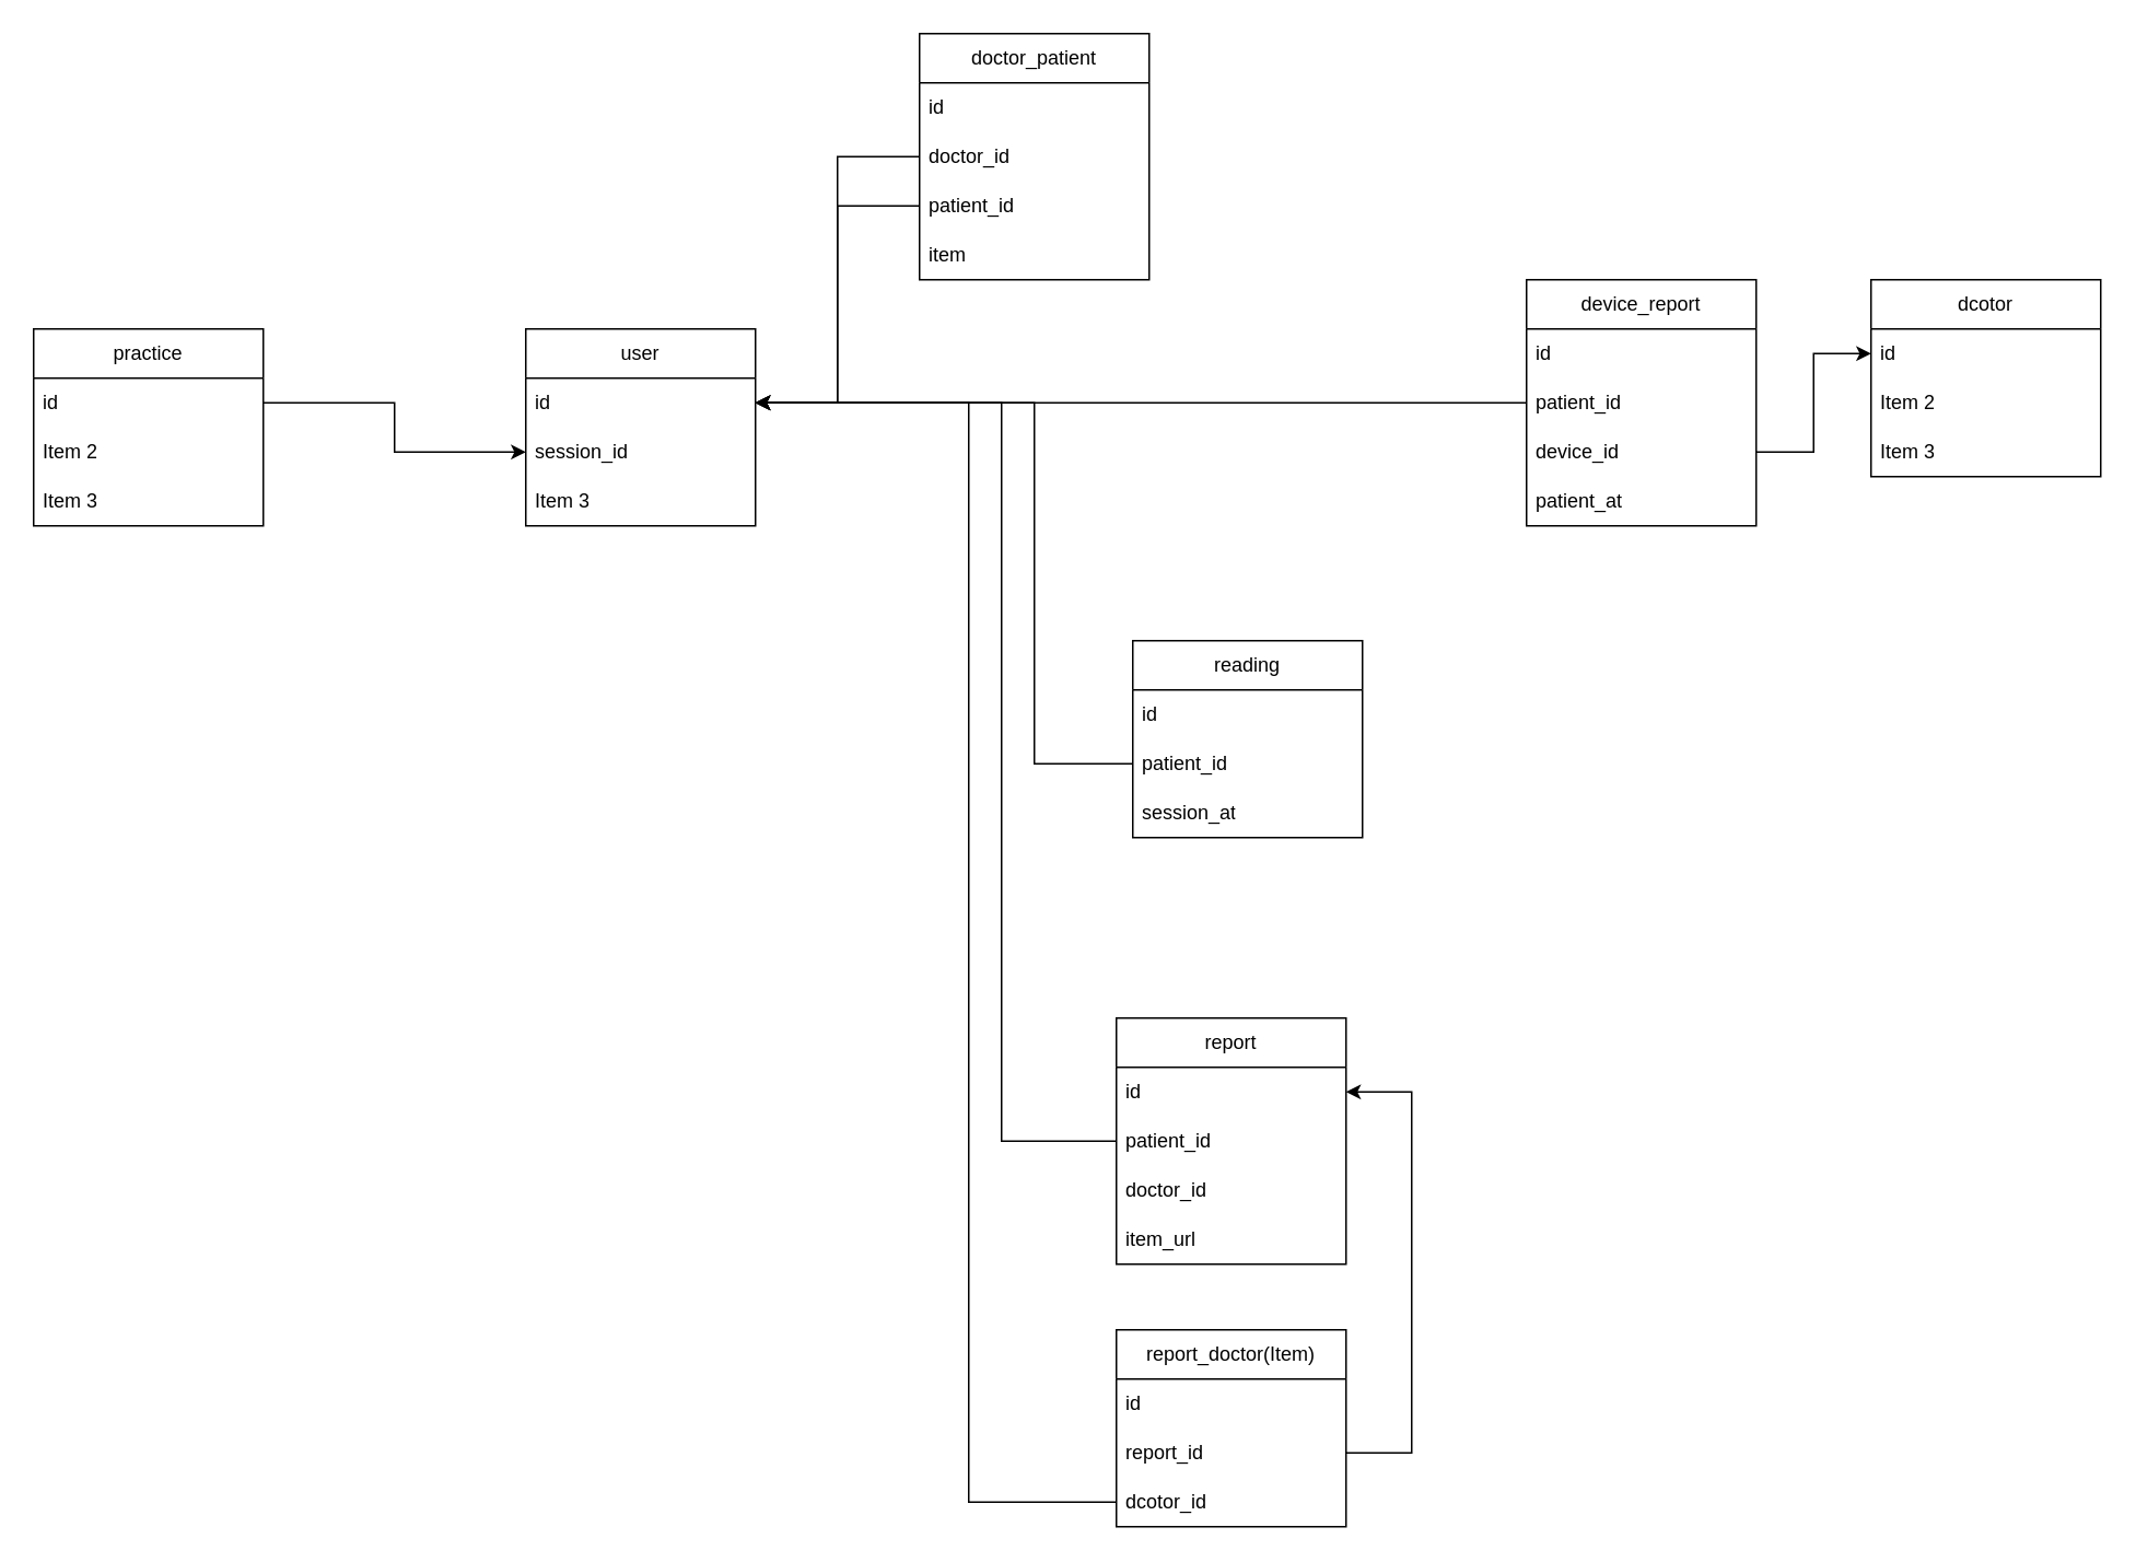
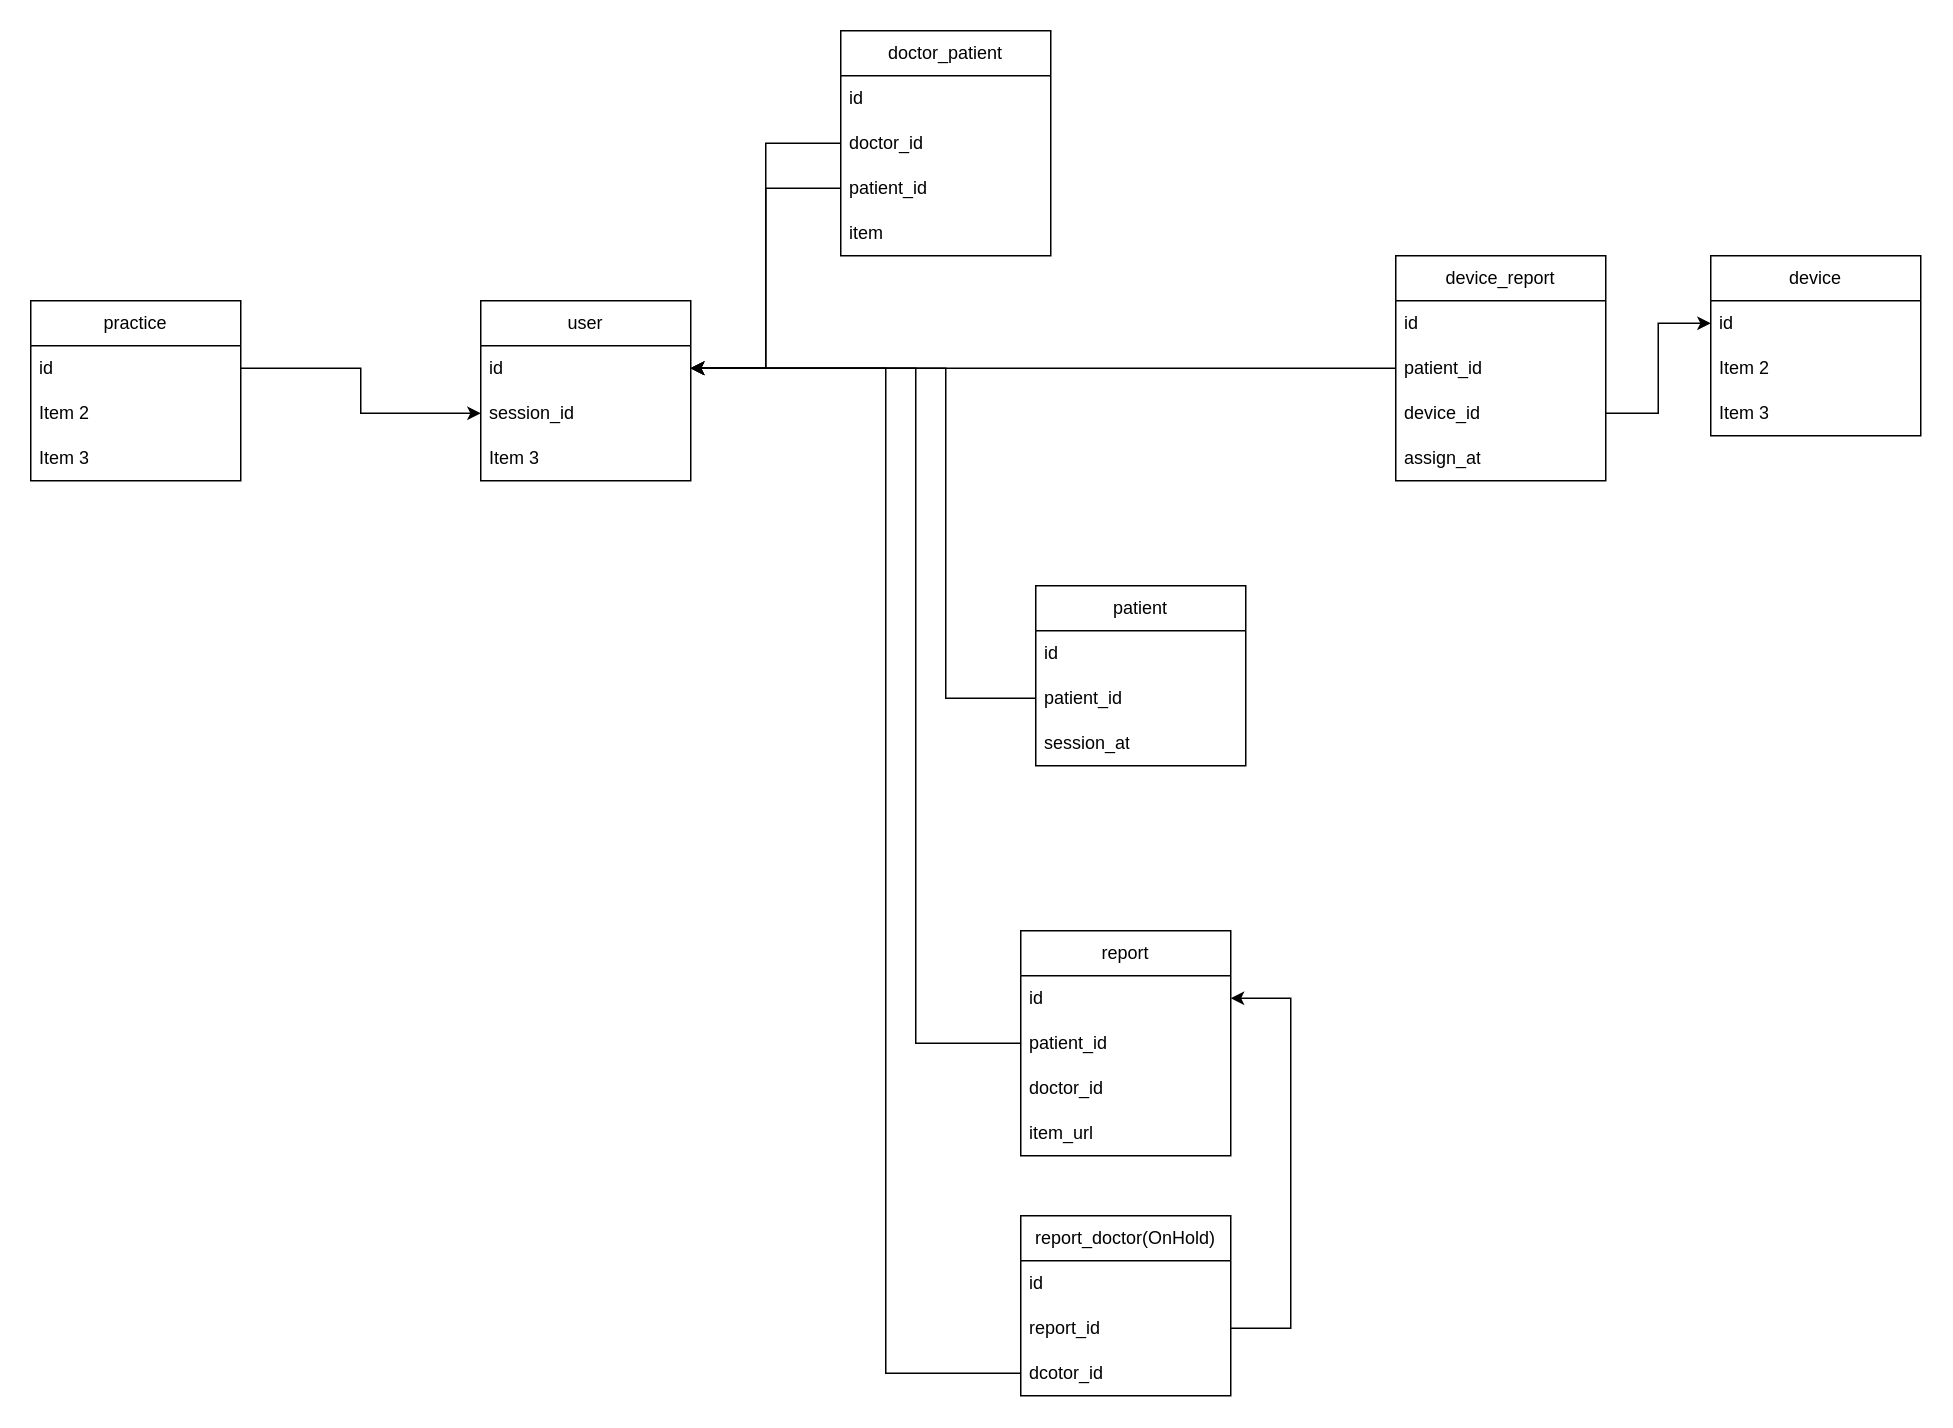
  <mxCell id="0" />
  <mxCell id="1" parent="0" />
  <mxCell id="2" value="practice" style="swimlane;fontStyle=0;childLayout=stackLayout;horizontal=1;startSize=30;horizontalStack=0;resizeParent=1;resizeParentMax=0;resizeLast=0;collapsible=1;marginBottom=0;whiteSpace=wrap;html=1;" parent="1" vertex="1"><mxGeometry x="20" y="200" width="140" height="120" as="geometry" /></mxCell>
  <mxCell id="3" value="id" style="text;strokeColor=none;fillColor=none;align=left;verticalAlign=middle;spacingLeft=4;spacingRight=4;overflow=hidden;points=[[0,0.5],[1,0.5]];portConstraint=eastwest;rotatable=0;whiteSpace=wrap;html=1;" parent="2" vertex="1"><mxGeometry y="30" width="140" height="30" as="geometry" /></mxCell>
  <mxCell id="4" value="Item 2" style="text;strokeColor=none;fillColor=none;align=left;verticalAlign=middle;spacingLeft=4;spacingRight=4;overflow=hidden;points=[[0,0.5],[1,0.5]];portConstraint=eastwest;rotatable=0;whiteSpace=wrap;html=1;" parent="2" vertex="1"><mxGeometry y="60" width="140" height="30" as="geometry" /></mxCell>
  <mxCell id="5" value="Item 3" style="text;strokeColor=none;fillColor=none;align=left;verticalAlign=middle;spacingLeft=4;spacingRight=4;overflow=hidden;points=[[0,0.5],[1,0.5]];portConstraint=eastwest;rotatable=0;whiteSpace=wrap;html=1;" parent="2" vertex="1"><mxGeometry y="90" width="140" height="30" as="geometry" /></mxCell>
  <mxCell id="6" value="user" style="swimlane;fontStyle=0;childLayout=stackLayout;horizontal=1;startSize=30;horizontalStack=0;resizeParent=1;resizeParentMax=0;resizeLast=0;collapsible=1;marginBottom=0;whiteSpace=wrap;html=1;" parent="1" vertex="1"><mxGeometry x="320" y="200" width="140" height="120" as="geometry" /></mxCell>
  <mxCell id="7" value="id" style="text;strokeColor=none;fillColor=none;align=left;verticalAlign=middle;spacingLeft=4;spacingRight=4;overflow=hidden;points=[[0,0.5],[1,0.5]];portConstraint=eastwest;rotatable=0;whiteSpace=wrap;html=1;" parent="6" vertex="1"><mxGeometry y="30" width="140" height="30" as="geometry" /></mxCell>
  <mxCell id="8" value="session_id&amp;nbsp;" style="text;strokeColor=none;fillColor=none;align=left;verticalAlign=middle;spacingLeft=4;spacingRight=4;overflow=hidden;points=[[0,0.5],[1,0.5]];portConstraint=eastwest;rotatable=0;whiteSpace=wrap;html=1;" parent="6" vertex="1"><mxGeometry y="60" width="140" height="30" as="geometry" /></mxCell>
  <mxCell id="9" value="Item 3" style="text;strokeColor=none;fillColor=none;align=left;verticalAlign=middle;spacingLeft=4;spacingRight=4;overflow=hidden;points=[[0,0.5],[1,0.5]];portConstraint=eastwest;rotatable=0;whiteSpace=wrap;html=1;" parent="6" vertex="1"><mxGeometry y="90" width="140" height="30" as="geometry" /></mxCell>
  <mxCell id="10" value="" style="edgeStyle=orthogonalEdgeStyle;rounded=0;orthogonalLoop=1;jettySize=auto;html=1;" parent="1" source="3" target="8" edge="1"><mxGeometry relative="1" as="geometry" /></mxCell>
  <mxCell id="11" value="doctor_patient" style="swimlane;fontStyle=0;childLayout=stackLayout;horizontal=1;startSize=30;horizontalStack=0;resizeParent=1;resizeParentMax=0;resizeLast=0;collapsible=1;marginBottom=0;whiteSpace=wrap;html=1;" parent="1" vertex="1"><mxGeometry x="560" y="20" width="140" height="150" as="geometry"><mxRectangle x="620" y="-40" width="130" height="30" as="alternateBounds" /></mxGeometry></mxCell>
  <mxCell id="12" value="id" style="text;strokeColor=none;fillColor=none;align=left;verticalAlign=middle;spacingLeft=4;spacingRight=4;overflow=hidden;points=[[0,0.5],[1,0.5]];portConstraint=eastwest;rotatable=0;whiteSpace=wrap;html=1;" parent="11" vertex="1"><mxGeometry y="30" width="140" height="30" as="geometry" /></mxCell>
  <mxCell id="13" value="doctor_id" style="text;strokeColor=none;fillColor=none;align=left;verticalAlign=middle;spacingLeft=4;spacingRight=4;overflow=hidden;points=[[0,0.5],[1,0.5]];portConstraint=eastwest;rotatable=0;whiteSpace=wrap;html=1;" parent="11" vertex="1"><mxGeometry y="60" width="140" height="30" as="geometry" /></mxCell>
  <mxCell id="14" value="patient_id" style="text;strokeColor=none;fillColor=none;align=left;verticalAlign=middle;spacingLeft=4;spacingRight=4;overflow=hidden;points=[[0,0.5],[1,0.5]];portConstraint=eastwest;rotatable=0;whiteSpace=wrap;html=1;" parent="11" vertex="1"><mxGeometry y="90" width="140" height="30" as="geometry" /></mxCell>
  <mxCell id="15" value="item" style="text;strokeColor=none;fillColor=none;align=left;verticalAlign=middle;spacingLeft=4;spacingRight=4;overflow=hidden;points=[[0,0.5],[1,0.5]];portConstraint=eastwest;rotatable=0;whiteSpace=wrap;html=1;" parent="11" vertex="1"><mxGeometry y="120" width="140" height="30" as="geometry" /></mxCell>
  <mxCell id="16" style="edgeStyle=orthogonalEdgeStyle;rounded=0;orthogonalLoop=1;jettySize=auto;html=1;entryX=1;entryY=0.5;entryDx=0;entryDy=0;" parent="1" source="13" target="7" edge="1"><mxGeometry relative="1" as="geometry" /></mxCell>
  <mxCell id="17" style="edgeStyle=orthogonalEdgeStyle;rounded=0;orthogonalLoop=1;jettySize=auto;html=1;entryX=1;entryY=0.5;entryDx=0;entryDy=0;" parent="1" source="14" target="7" edge="1"><mxGeometry relative="1" as="geometry" /></mxCell>
- <mxCell id="18" value="reading" style="swimlane;fontStyle=0;childLayout=stackLayout;horizontal=1;startSize=30;horizontalStack=0;resizeParent=1;resizeParentMax=0;resizeLast=0;collapsible=1;marginBottom=0;whiteSpace=wrap;html=1;" parent="1" vertex="1"><mxGeometry x="690" y="390" width="140" height="120" as="geometry"><mxRectangle x="750" y="330" width="90" height="30" as="alternateBounds" /></mxGeometry></mxCell>
+ <mxCell id="18" value="patient" style="swimlane;fontStyle=0;childLayout=stackLayout;horizontal=1;startSize=30;horizontalStack=0;resizeParent=1;resizeParentMax=0;resizeLast=0;collapsible=1;marginBottom=0;whiteSpace=wrap;html=1;" parent="1" vertex="1"><mxGeometry x="690" y="390" width="140" height="120" as="geometry"><mxRectangle x="750" y="330" width="90" height="30" as="alternateBounds" /></mxGeometry></mxCell>
  <mxCell id="19" value="id" style="text;strokeColor=none;fillColor=none;align=left;verticalAlign=middle;spacingLeft=4;spacingRight=4;overflow=hidden;points=[[0,0.5],[1,0.5]];portConstraint=eastwest;rotatable=0;whiteSpace=wrap;html=1;" parent="18" vertex="1"><mxGeometry y="30" width="140" height="30" as="geometry" /></mxCell>
  <mxCell id="20" value="patient_id" style="text;strokeColor=none;fillColor=none;align=left;verticalAlign=middle;spacingLeft=4;spacingRight=4;overflow=hidden;points=[[0,0.5],[1,0.5]];portConstraint=eastwest;rotatable=0;whiteSpace=wrap;html=1;" parent="18" vertex="1"><mxGeometry y="60" width="140" height="30" as="geometry" /></mxCell>
  <mxCell id="21" value="session_at" style="text;strokeColor=none;fillColor=none;align=left;verticalAlign=middle;spacingLeft=4;spacingRight=4;overflow=hidden;points=[[0,0.5],[1,0.5]];portConstraint=eastwest;rotatable=0;whiteSpace=wrap;html=1;" parent="18" vertex="1"><mxGeometry y="90" width="140" height="30" as="geometry" /></mxCell>
  <mxCell id="22" value="report" style="swimlane;fontStyle=0;childLayout=stackLayout;horizontal=1;startSize=30;horizontalStack=0;resizeParent=1;resizeParentMax=0;resizeLast=0;collapsible=1;marginBottom=0;whiteSpace=wrap;html=1;" parent="1" vertex="1"><mxGeometry x="680" y="620" width="140" height="150" as="geometry" /></mxCell>
  <mxCell id="23" value="id" style="text;strokeColor=none;fillColor=none;align=left;verticalAlign=middle;spacingLeft=4;spacingRight=4;overflow=hidden;points=[[0,0.5],[1,0.5]];portConstraint=eastwest;rotatable=0;whiteSpace=wrap;html=1;" parent="22" vertex="1"><mxGeometry y="30" width="140" height="30" as="geometry" /></mxCell>
  <mxCell id="24" value="patient_id" style="text;strokeColor=none;fillColor=none;align=left;verticalAlign=middle;spacingLeft=4;spacingRight=4;overflow=hidden;points=[[0,0.5],[1,0.5]];portConstraint=eastwest;rotatable=0;whiteSpace=wrap;html=1;" parent="22" vertex="1"><mxGeometry y="60" width="140" height="30" as="geometry" /></mxCell>
  <mxCell id="25" value="doctor_id" style="text;strokeColor=none;fillColor=none;align=left;verticalAlign=middle;spacingLeft=4;spacingRight=4;overflow=hidden;points=[[0,0.5],[1,0.5]];portConstraint=eastwest;rotatable=0;whiteSpace=wrap;html=1;" parent="22" vertex="1"><mxGeometry y="90" width="140" height="30" as="geometry" /></mxCell>
  <mxCell id="26" value="item_url" style="text;strokeColor=none;fillColor=none;align=left;verticalAlign=middle;spacingLeft=4;spacingRight=4;overflow=hidden;points=[[0,0.5],[1,0.5]];portConstraint=eastwest;rotatable=0;whiteSpace=wrap;html=1;" parent="22" vertex="1"><mxGeometry y="120" width="140" height="30" as="geometry" /></mxCell>
- <mxCell id="27" value="dcotor" style="swimlane;fontStyle=0;childLayout=stackLayout;horizontal=1;startSize=30;horizontalStack=0;resizeParent=1;resizeParentMax=0;resizeLast=0;collapsible=1;marginBottom=0;whiteSpace=wrap;html=1;" parent="1" vertex="1"><mxGeometry x="1140" y="170" width="140" height="120" as="geometry" /></mxCell>
+ <mxCell id="27" value="device" style="swimlane;fontStyle=0;childLayout=stackLayout;horizontal=1;startSize=30;horizontalStack=0;resizeParent=1;resizeParentMax=0;resizeLast=0;collapsible=1;marginBottom=0;whiteSpace=wrap;html=1;" parent="1" vertex="1"><mxGeometry x="1140" y="170" width="140" height="120" as="geometry" /></mxCell>
  <mxCell id="28" value="id" style="text;strokeColor=none;fillColor=none;align=left;verticalAlign=middle;spacingLeft=4;spacingRight=4;overflow=hidden;points=[[0,0.5],[1,0.5]];portConstraint=eastwest;rotatable=0;whiteSpace=wrap;html=1;" parent="27" vertex="1"><mxGeometry y="30" width="140" height="30" as="geometry" /></mxCell>
  <mxCell id="29" value="Item 2" style="text;strokeColor=none;fillColor=none;align=left;verticalAlign=middle;spacingLeft=4;spacingRight=4;overflow=hidden;points=[[0,0.5],[1,0.5]];portConstraint=eastwest;rotatable=0;whiteSpace=wrap;html=1;" parent="27" vertex="1"><mxGeometry y="60" width="140" height="30" as="geometry" /></mxCell>
  <mxCell id="30" value="Item 3" style="text;strokeColor=none;fillColor=none;align=left;verticalAlign=middle;spacingLeft=4;spacingRight=4;overflow=hidden;points=[[0,0.5],[1,0.5]];portConstraint=eastwest;rotatable=0;whiteSpace=wrap;html=1;" parent="27" vertex="1"><mxGeometry y="90" width="140" height="30" as="geometry" /></mxCell>
  <mxCell id="31" style="edgeStyle=orthogonalEdgeStyle;rounded=0;orthogonalLoop=1;jettySize=auto;html=1;entryX=1;entryY=0.5;entryDx=0;entryDy=0;" parent="1" source="32" target="7" edge="1"><mxGeometry relative="1" as="geometry" /></mxCell>
  <mxCell id="32" value="device_report" style="swimlane;fontStyle=0;childLayout=stackLayout;horizontal=1;startSize=30;horizontalStack=0;resizeParent=1;resizeParentMax=0;resizeLast=0;collapsible=1;marginBottom=0;whiteSpace=wrap;html=1;" parent="1" vertex="1"><mxGeometry x="930" y="170" width="140" height="150" as="geometry" /></mxCell>
  <mxCell id="33" value="id" style="text;strokeColor=none;fillColor=none;align=left;verticalAlign=middle;spacingLeft=4;spacingRight=4;overflow=hidden;points=[[0,0.5],[1,0.5]];portConstraint=eastwest;rotatable=0;whiteSpace=wrap;html=1;" parent="32" vertex="1"><mxGeometry y="30" width="140" height="30" as="geometry" /></mxCell>
  <mxCell id="34" value="patient_id" style="text;strokeColor=none;fillColor=none;align=left;verticalAlign=middle;spacingLeft=4;spacingRight=4;overflow=hidden;points=[[0,0.5],[1,0.5]];portConstraint=eastwest;rotatable=0;whiteSpace=wrap;html=1;" parent="32" vertex="1"><mxGeometry y="60" width="140" height="30" as="geometry" /></mxCell>
  <mxCell id="35" value="device_id" style="text;strokeColor=none;fillColor=none;align=left;verticalAlign=middle;spacingLeft=4;spacingRight=4;overflow=hidden;points=[[0,0.5],[1,0.5]];portConstraint=eastwest;rotatable=0;whiteSpace=wrap;html=1;" parent="32" vertex="1"><mxGeometry y="90" width="140" height="30" as="geometry" /></mxCell>
- <mxCell id="36" value="patient_at" style="text;strokeColor=none;fillColor=none;align=left;verticalAlign=middle;spacingLeft=4;spacingRight=4;overflow=hidden;points=[[0,0.5],[1,0.5]];portConstraint=eastwest;rotatable=0;whiteSpace=wrap;html=1;" parent="32" vertex="1"><mxGeometry y="120" width="140" height="30" as="geometry" /></mxCell>
+ <mxCell id="36" value="assign_at" style="text;strokeColor=none;fillColor=none;align=left;verticalAlign=middle;spacingLeft=4;spacingRight=4;overflow=hidden;points=[[0,0.5],[1,0.5]];portConstraint=eastwest;rotatable=0;whiteSpace=wrap;html=1;" parent="32" vertex="1"><mxGeometry y="120" width="140" height="30" as="geometry" /></mxCell>
  <mxCell id="37" style="edgeStyle=orthogonalEdgeStyle;rounded=0;orthogonalLoop=1;jettySize=auto;html=1;entryX=1;entryY=0.5;entryDx=0;entryDy=0;" parent="1" source="24" target="7" edge="1"><mxGeometry relative="1" as="geometry"><Array as="points"><mxPoint x="610" y="695" /><mxPoint x="610" y="245" /></Array></mxGeometry></mxCell>
  <mxCell id="38" style="edgeStyle=orthogonalEdgeStyle;rounded=0;orthogonalLoop=1;jettySize=auto;html=1;entryX=0;entryY=0.5;entryDx=0;entryDy=0;" parent="1" source="35" target="28" edge="1"><mxGeometry relative="1" as="geometry" /></mxCell>
- <mxCell id="39" value="report_doctor(Item)" style="swimlane;fontStyle=0;childLayout=stackLayout;horizontal=1;startSize=30;horizontalStack=0;resizeParent=1;resizeParentMax=0;resizeLast=0;collapsible=1;marginBottom=0;whiteSpace=wrap;html=1;" parent="1" vertex="1"><mxGeometry x="680" y="810" width="140" height="120" as="geometry" /></mxCell>
+ <mxCell id="39" value="report_doctor(OnHold)" style="swimlane;fontStyle=0;childLayout=stackLayout;horizontal=1;startSize=30;horizontalStack=0;resizeParent=1;resizeParentMax=0;resizeLast=0;collapsible=1;marginBottom=0;whiteSpace=wrap;html=1;" parent="1" vertex="1"><mxGeometry x="680" y="810" width="140" height="120" as="geometry" /></mxCell>
  <mxCell id="40" value="id" style="text;strokeColor=none;fillColor=none;align=left;verticalAlign=middle;spacingLeft=4;spacingRight=4;overflow=hidden;points=[[0,0.5],[1,0.5]];portConstraint=eastwest;rotatable=0;whiteSpace=wrap;html=1;" parent="39" vertex="1"><mxGeometry y="30" width="140" height="30" as="geometry" /></mxCell>
  <mxCell id="41" value="report_id" style="text;strokeColor=none;fillColor=none;align=left;verticalAlign=middle;spacingLeft=4;spacingRight=4;overflow=hidden;points=[[0,0.5],[1,0.5]];portConstraint=eastwest;rotatable=0;whiteSpace=wrap;html=1;" parent="39" vertex="1"><mxGeometry y="60" width="140" height="30" as="geometry" /></mxCell>
  <mxCell id="42" value="dcotor_id" style="text;strokeColor=none;fillColor=none;align=left;verticalAlign=middle;spacingLeft=4;spacingRight=4;overflow=hidden;points=[[0,0.5],[1,0.5]];portConstraint=eastwest;rotatable=0;whiteSpace=wrap;html=1;" parent="39" vertex="1"><mxGeometry y="90" width="140" height="30" as="geometry" /></mxCell>
  <mxCell id="43" style="edgeStyle=orthogonalEdgeStyle;rounded=0;orthogonalLoop=1;jettySize=auto;html=1;" parent="1" source="42" target="7" edge="1"><mxGeometry relative="1" as="geometry"><Array as="points"><mxPoint x="590" y="915" /><mxPoint x="590" y="245" /></Array></mxGeometry></mxCell>
  <mxCell id="44" style="edgeStyle=orthogonalEdgeStyle;rounded=0;orthogonalLoop=1;jettySize=auto;html=1;entryX=1;entryY=0.5;entryDx=0;entryDy=0;exitX=0;exitY=0.5;exitDx=0;exitDy=0;" parent="1" source="20" target="7" edge="1"><mxGeometry relative="1" as="geometry"><Array as="points"><mxPoint x="630" y="465" /><mxPoint x="630" y="245" /></Array></mxGeometry></mxCell>
  <mxCell id="45" style="edgeStyle=orthogonalEdgeStyle;rounded=0;orthogonalLoop=1;jettySize=auto;html=1;entryX=1;entryY=0.5;entryDx=0;entryDy=0;" parent="1" source="41" target="23" edge="1"><mxGeometry relative="1" as="geometry"><Array as="points"><mxPoint x="860" y="885" /><mxPoint x="860" y="665" /></Array></mxGeometry></mxCell>
